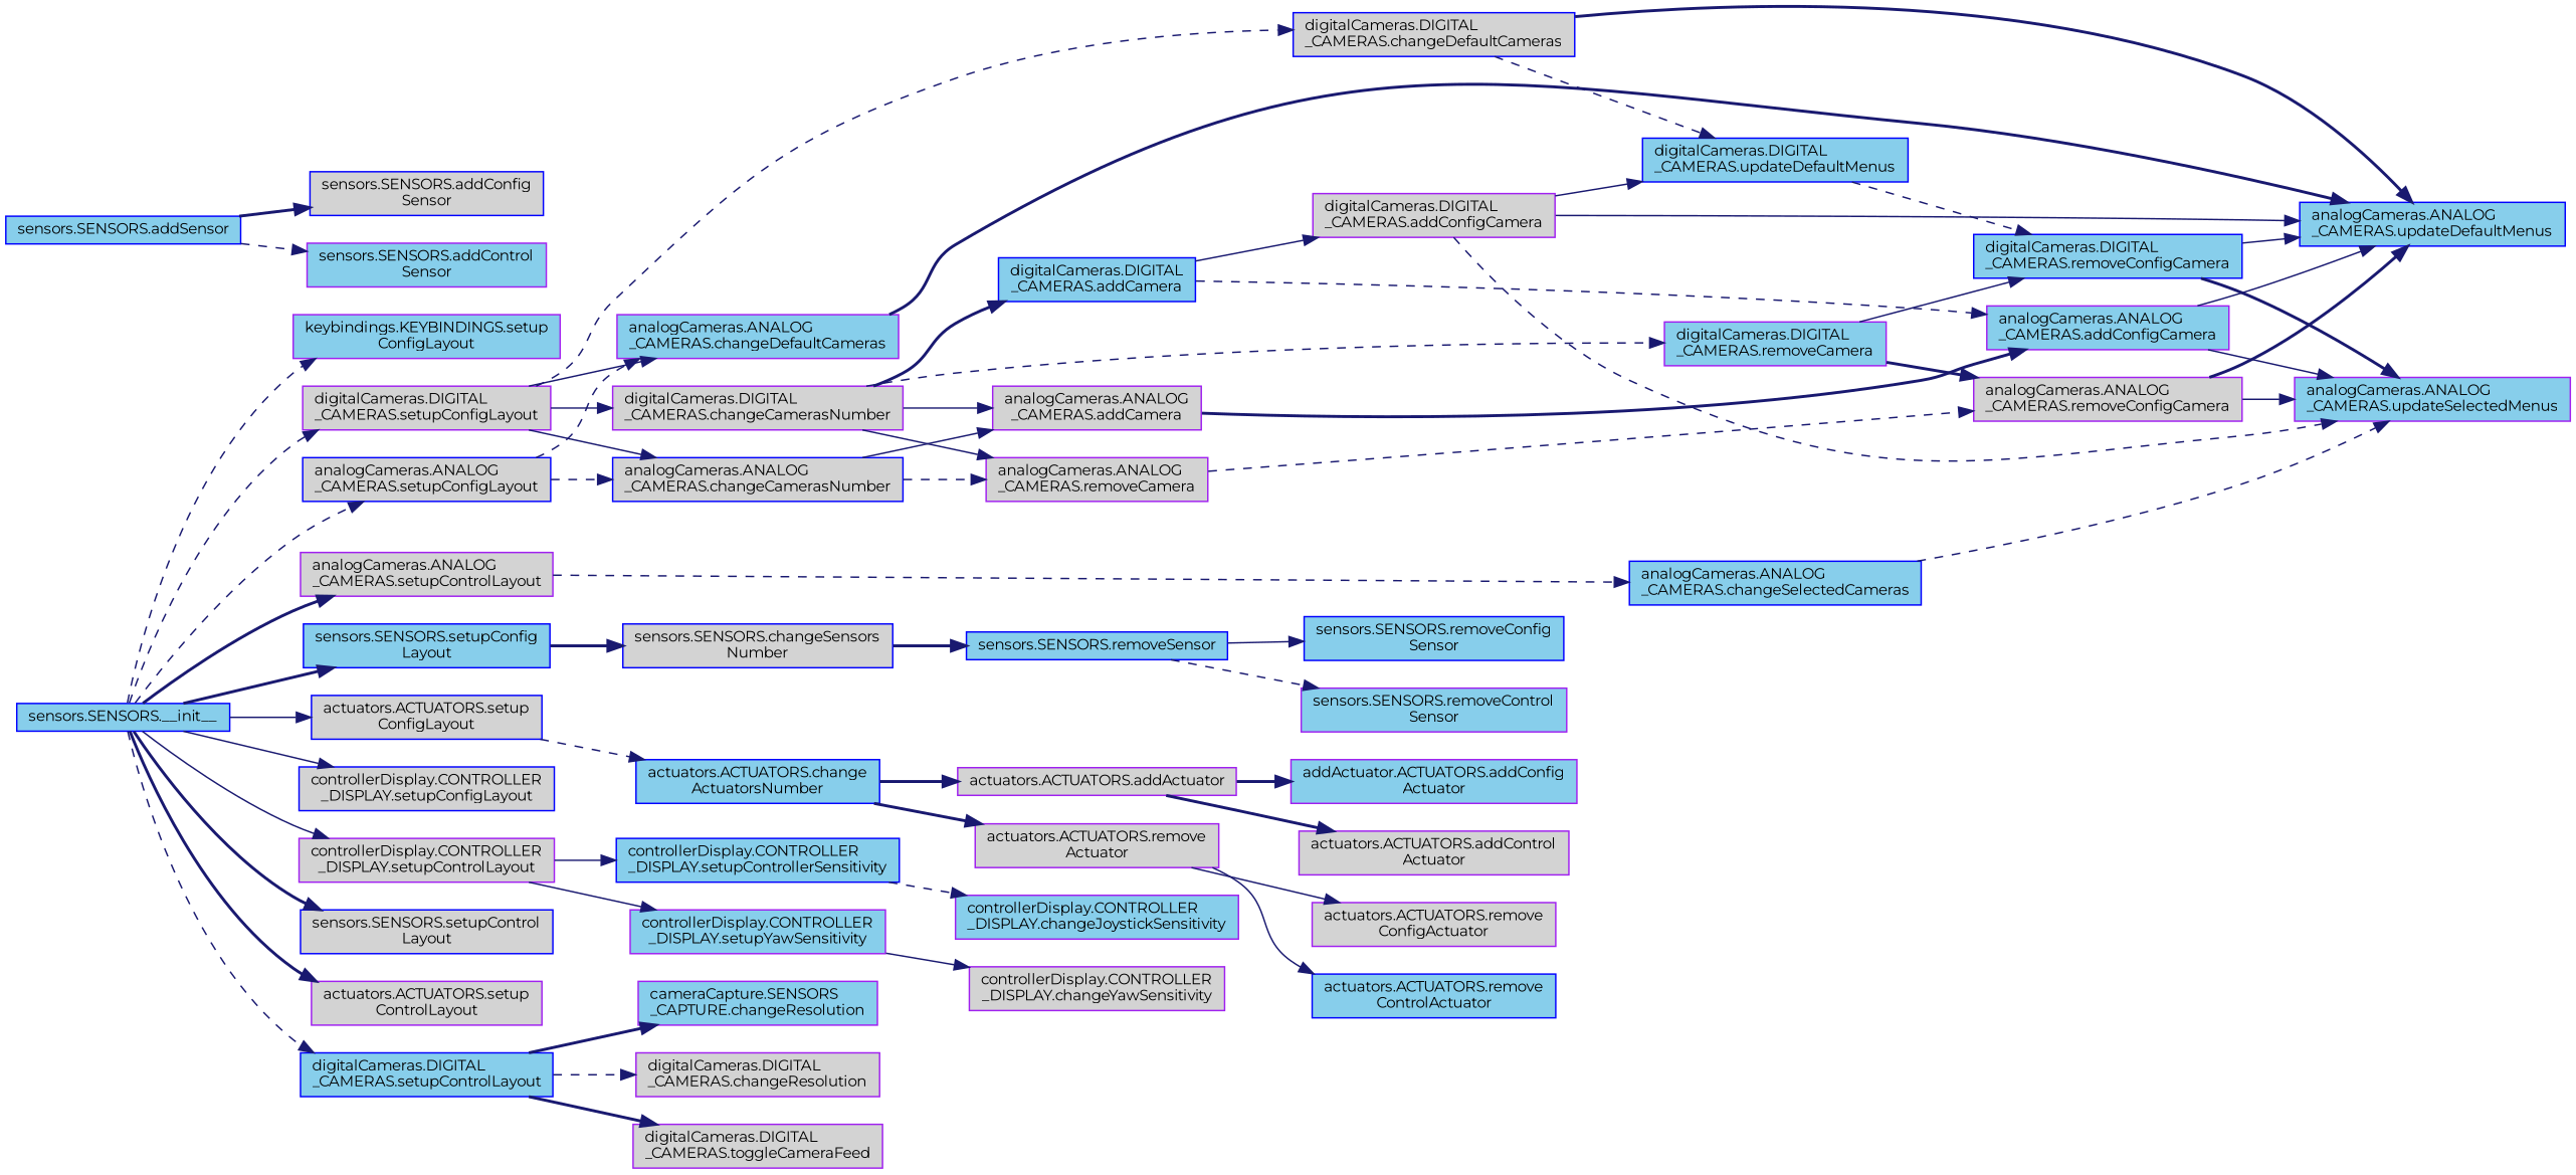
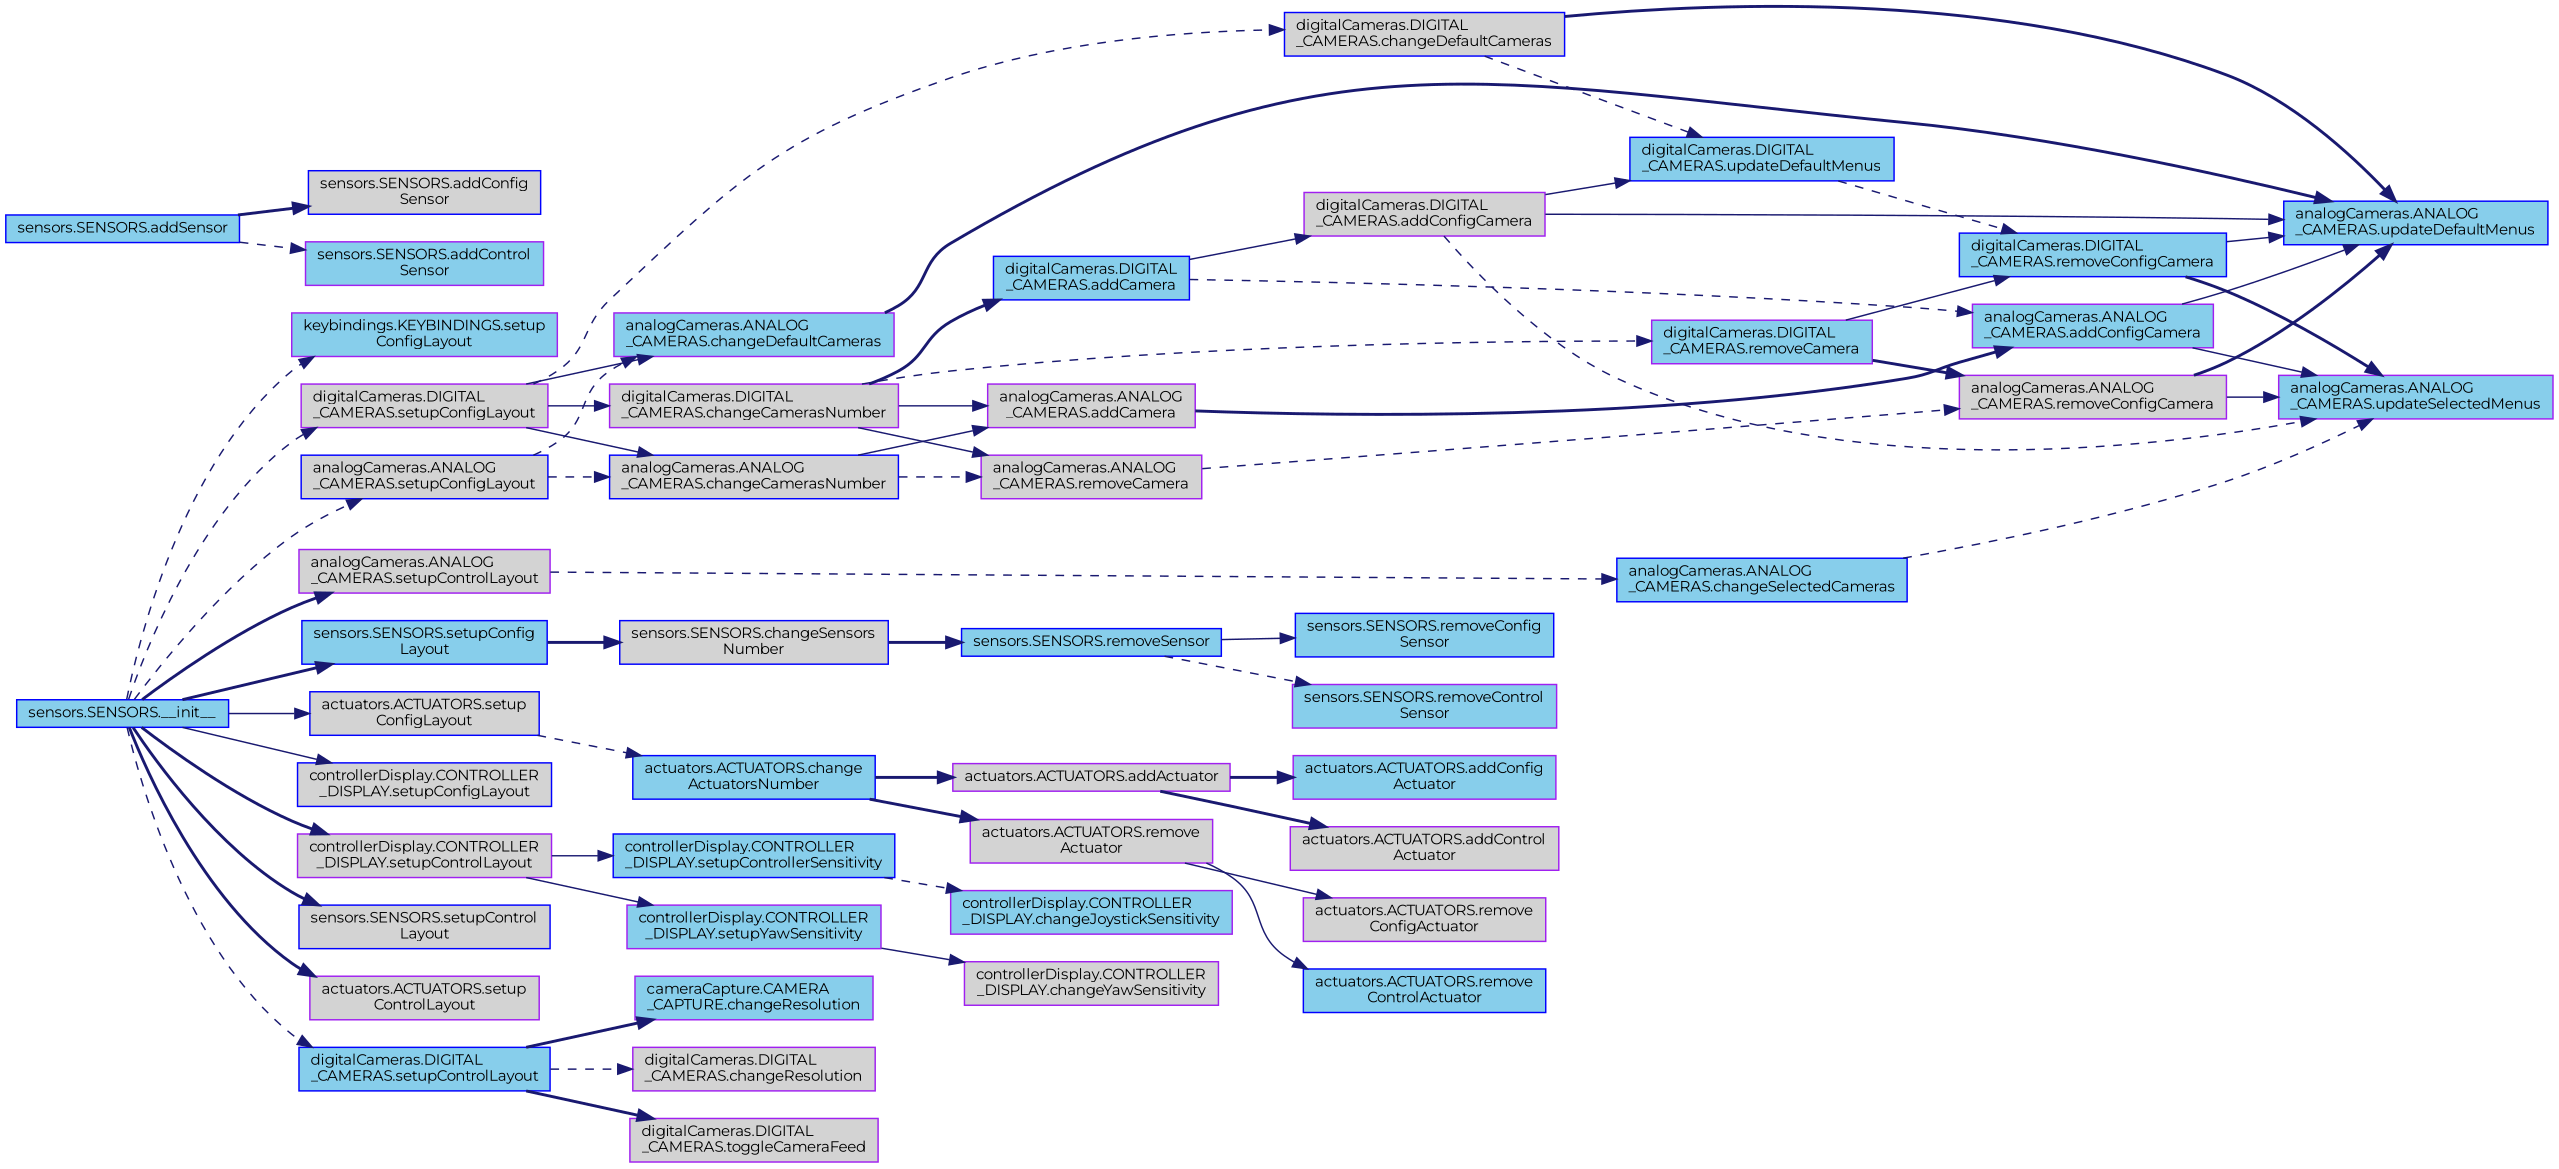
  digraph {
    fontname=Montserrat
    rankdir=LR
    node [color=purple fillcolor=skyblue fontname=Montserrat fontsize=10 shape=record style=filled]
    edge [color=midnightblue fontname=Montserrat fontsize=10 labelfontname=Helvetica labelfontsize=10 style=solid]
    n1 [color=blue fontcolor=black height=0.2 label="sensors.SENSORS.__init__" width=0.4]
    n2 [height=0.2 label="keybindings.KEYBINDINGS.setup\lConfigLayout" width=0.4]
    n3 [color=blue fillcolor=lightgrey height=0.2 label="analogCameras.ANALOG\l_CAMERAS.setupConfigLayout" width=0.4]
    n4 [color=blue height=0.2 label="sensors.SENSORS.setupConfig\lLayout" width=0.4]
    n5 [color=blue fillcolor=lightgrey height=0.2 label="actuators.ACTUATORS.setup\lConfigLayout" width=0.4]
    n6 [color=blue fillcolor=lightgrey height=0.2 label="controllerDisplay.CONTROLLER\l_DISPLAY.setupConfigLayout" width=0.4]
    n7 [fillcolor=lightgrey height=0.2 label="digitalCameras.DIGITAL\l_CAMERAS.setupConfigLayout" width=0.4]
    n8 [fillcolor=lightgrey height=0.2 label="controllerDisplay.CONTROLLER\l_DISPLAY.setupControlLayout" width=0.4]
    n9 [color=blue fillcolor=lightgrey height=0.2 label="sensors.SENSORS.setupControl\lLayout" width=0.4]
    n10 [fillcolor=lightgrey height=0.2 label="analogCameras.ANALOG\l_CAMERAS.setupControlLayout" width=0.4]
    n11 [fillcolor=lightgrey height=0.2 label="actuators.ACTUATORS.setup\lControlLayout" width=0.4]
    n12 [color=blue height=0.2 label="digitalCameras.DIGITAL\l_CAMERAS.setupControlLayout" width=0.4]
    n13 [color=blue fillcolor=lightgrey height=0.2 label="analogCameras.ANALOG\l_CAMERAS.changeCamerasNumber" width=0.4]
    n14 [height=0.2 label="analogCameras.ANALOG\l_CAMERAS.changeDefaultCameras" width=0.4]
    n15 [color=blue fillcolor=lightgrey height=0.2 label="sensors.SENSORS.changeSensors\lNumber" width=0.4]
    n16 [color=blue height=0.2 label="actuators.ACTUATORS.change\lActuatorsNumber" width=0.4]
    n17 [fillcolor=lightgrey height=0.2 label="digitalCameras.DIGITAL\l_CAMERAS.changeCamerasNumber" width=0.4]
    n18 [color=blue fillcolor=lightgrey height=0.2 label="digitalCameras.DIGITAL\l_CAMERAS.changeDefaultCameras" width=0.4]
    n19 [color=blue height=0.2 label="controllerDisplay.CONTROLLER\l_DISPLAY.setupControllerSensitivity" width=0.4]
    n20 [height=0.2 label="controllerDisplay.CONTROLLER\l_DISPLAY.setupYawSensitivity" width=0.4]
    n21 [color=blue height=0.2 label="analogCameras.ANALOG\l_CAMERAS.changeSelectedCameras" width=0.4]
-   n22 [height=0.2 label="cameraCapture.SENSORS\l_CAPTURE.changeResolution" width=0.4]
+   n22 [height=0.2 label="cameraCapture.CAMERA\l_CAPTURE.changeResolution" width=0.4]
    n23 [fillcolor=lightgrey height=0.2 label="digitalCameras.DIGITAL\l_CAMERAS.changeResolution" width=0.4]
    n24 [fillcolor=lightgrey height=0.2 label="digitalCameras.DIGITAL\l_CAMERAS.toggleCameraFeed" width=0.4]
    n25 [fillcolor=lightgrey height=0.2 label="analogCameras.ANALOG\l_CAMERAS.addCamera" width=0.4]
    n26 [fillcolor=lightgrey height=0.2 label="analogCameras.ANALOG\l_CAMERAS.removeCamera" width=0.4]
    n27 [color=blue height=0.2 label="analogCameras.ANALOG\l_CAMERAS.updateDefaultMenus" width=0.4]
    n28 [height=0.2 label="analogCameras.ANALOG\l_CAMERAS.addConfigCamera" width=0.4]
    n29 [fillcolor=lightgrey height=0.2 label="analogCameras.ANALOG\l_CAMERAS.removeConfigCamera" width=0.4]
    n30 [height=0.2 label="analogCameras.ANALOG\l_CAMERAS.updateSelectedMenus" width=0.4]
    n31 [color=blue height=0.2 label="sensors.SENSORS.removeSensor" width=0.4]
    n32 [color=blue height=0.2 label="sensors.SENSORS.addSensor" width=0.4]
    n33 [color=blue fillcolor=lightgrey height=0.2 label="sensors.SENSORS.addConfig\lSensor" width=0.4]
    n34 [height=0.2 label="sensors.SENSORS.addControl\lSensor" width=0.4]
    n35 [color=blue height=0.2 label="sensors.SENSORS.removeConfig\lSensor" width=0.4]
    n36 [height=0.2 label="sensors.SENSORS.removeControl\lSensor" width=0.4]
    n37 [fillcolor=lightgrey height=0.2 label="actuators.ACTUATORS.addActuator" width=0.4]
    n38 [fillcolor=lightgrey height=0.2 label="actuators.ACTUATORS.remove\lActuator" width=0.4]
-   n39 [height=0.2 label="addActuator.ACTUATORS.addConfig\lActuator" width=0.4]
+   n39 [height=0.2 label="actuators.ACTUATORS.addConfig\lActuator" width=0.4]
    n40 [fillcolor=lightgrey height=0.2 label="actuators.ACTUATORS.addControl\lActuator" width=0.4]
    n41 [fillcolor=lightgrey height=0.2 label="actuators.ACTUATORS.remove\lConfigActuator" width=0.4]
    n42 [color=blue height=0.2 label="actuators.ACTUATORS.remove\lControlActuator" width=0.4]
    n43 [color=blue height=0.2 label="digitalCameras.DIGITAL\l_CAMERAS.addCamera" width=0.4]
    n44 [height=0.2 label="digitalCameras.DIGITAL\l_CAMERAS.removeCamera" width=0.4]
    n45 [color=blue height=0.2 label="digitalCameras.DIGITAL\l_CAMERAS.updateDefaultMenus" width=0.4]
    n46 [fillcolor=lightgrey height=0.2 label="digitalCameras.DIGITAL\l_CAMERAS.addConfigCamera" width=0.4]
    n47 [color=blue height=0.2 label="digitalCameras.DIGITAL\l_CAMERAS.removeConfigCamera" width=0.4]
    n48 [height=0.2 label="controllerDisplay.CONTROLLER\l_DISPLAY.changeJoystickSensitivity" width=0.4]
    n49 [fillcolor=lightgrey height=0.2 label="controllerDisplay.CONTROLLER\l_DISPLAY.changeYawSensitivity" width=0.4]
    n1 -> n2 [style=dashed]
    n1 -> n3 [style=dashed]
    n1 -> n4 [style=bold]
    n1 -> n5
    n1 -> n6
    n1 -> n7 [style=dashed]
-   n1 -> n8
+   n1 -> n8 [style=bold]
    n1 -> n9 [style=bold]
    n1 -> n10 [style=bold]
    n1 -> n11 [style=bold]
    n1 -> n12 [style=dashed]
    n3 -> n13 [style=dashed]
    n3 -> n14 [style=dashed]
    n4 -> n15 [style=bold]
    n5 -> n16 [style=dashed]
    n7 -> n13
    n7 -> n14
    n7 -> n17
    n7 -> n18 [style=dashed]
    n8 -> n19
    n8 -> n20
    n10 -> n21 [style=dashed]
    n12 -> n22 [style=bold]
    n12 -> n23 [style=dashed]
    n12 -> n24 [style=bold]
    n13 -> n25
    n13 -> n26 [style=dashed]
    n14 -> n27 [style=bold]
    n15 -> n31 [style=bold]
    n16 -> n37 [style=bold]
    n16 -> n38 [style=bold]
    n17 -> n25
    n17 -> n26
    n17 -> n43 [style=bold]
    n17 -> n44 [style=dashed]
    n18 -> n27 [style=bold]
    n18 -> n45 [style=dashed]
    n19 -> n48 [style=dashed]
    n20 -> n49
    n21 -> n30 [style=dashed]
    n25 -> n28 [style=bold]
    n26 -> n29 [style=dashed]
    n28 -> n27
    n28 -> n30
    n29 -> n27 [style=bold]
    n29 -> n30
    n31 -> n35
    n31 -> n36 [style=dashed]
    n32 -> n33 [style=bold]
    n32 -> n34 [style=dashed]
    n37 -> n39 [style=bold]
    n37 -> n40 [style=bold]
    n38 -> n41
    n38 -> n42
    n43 -> n28 [style=dashed]
    n43 -> n46
    n44 -> n29 [style=bold]
    n44 -> n47
    n45 -> n47 [style=dashed]
    n46 -> n27
    n46 -> n30 [style=dashed]
    n46 -> n45
    n47 -> n27
    n47 -> n30 [style=bold]
  }
